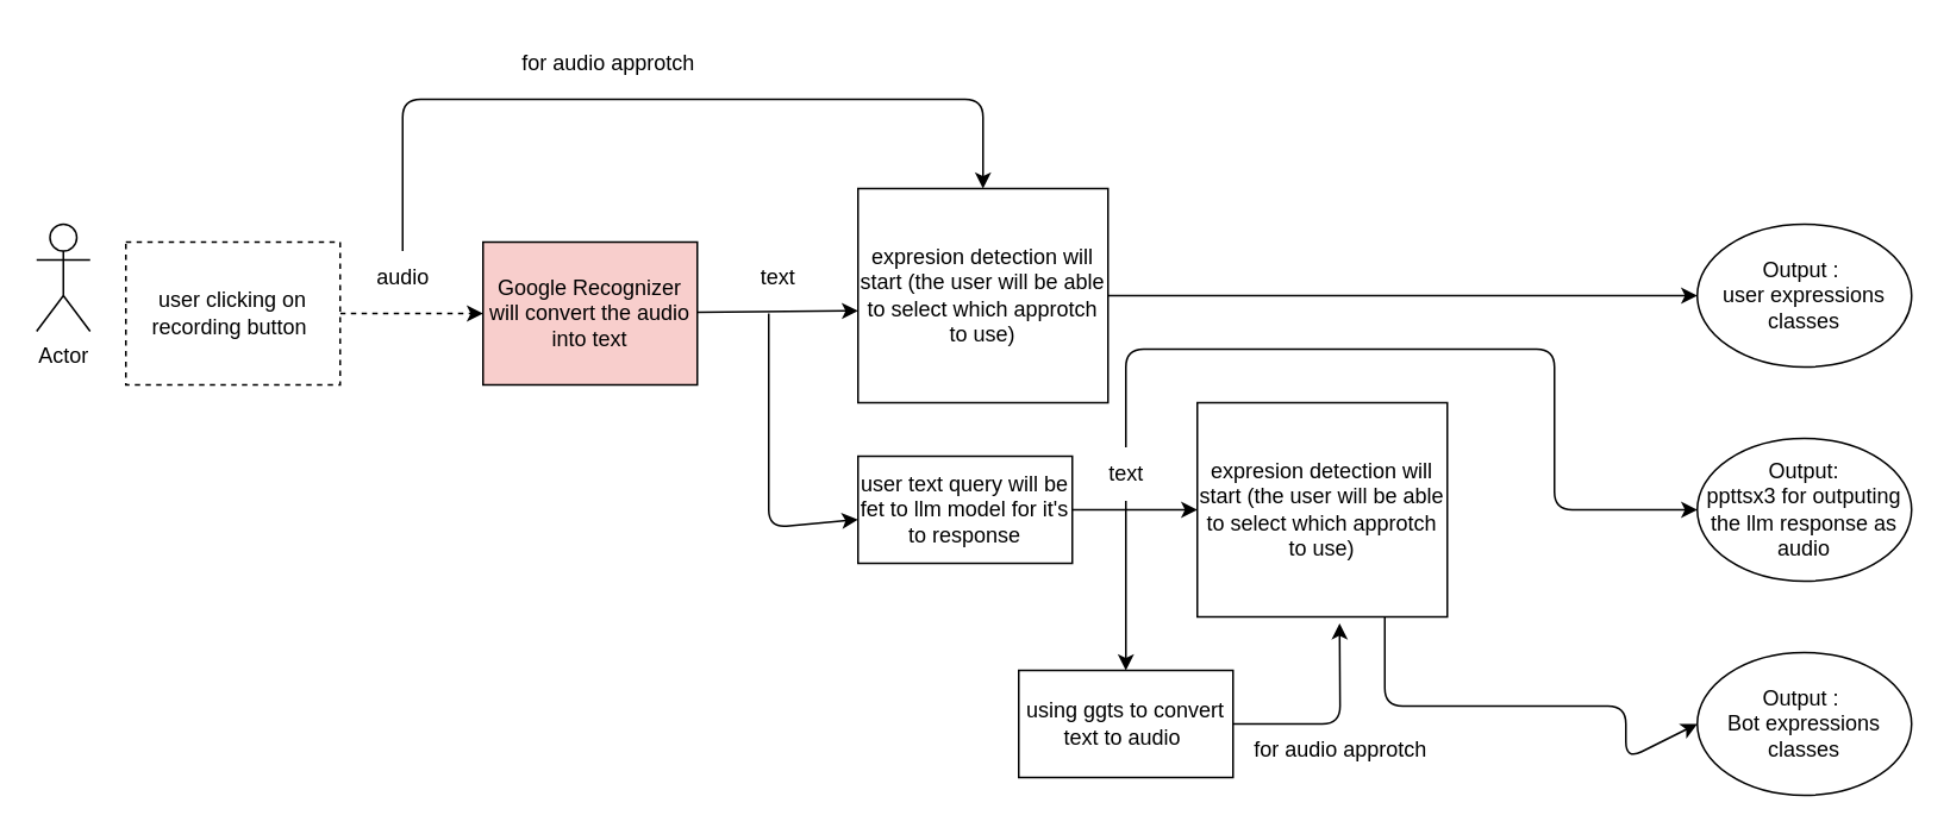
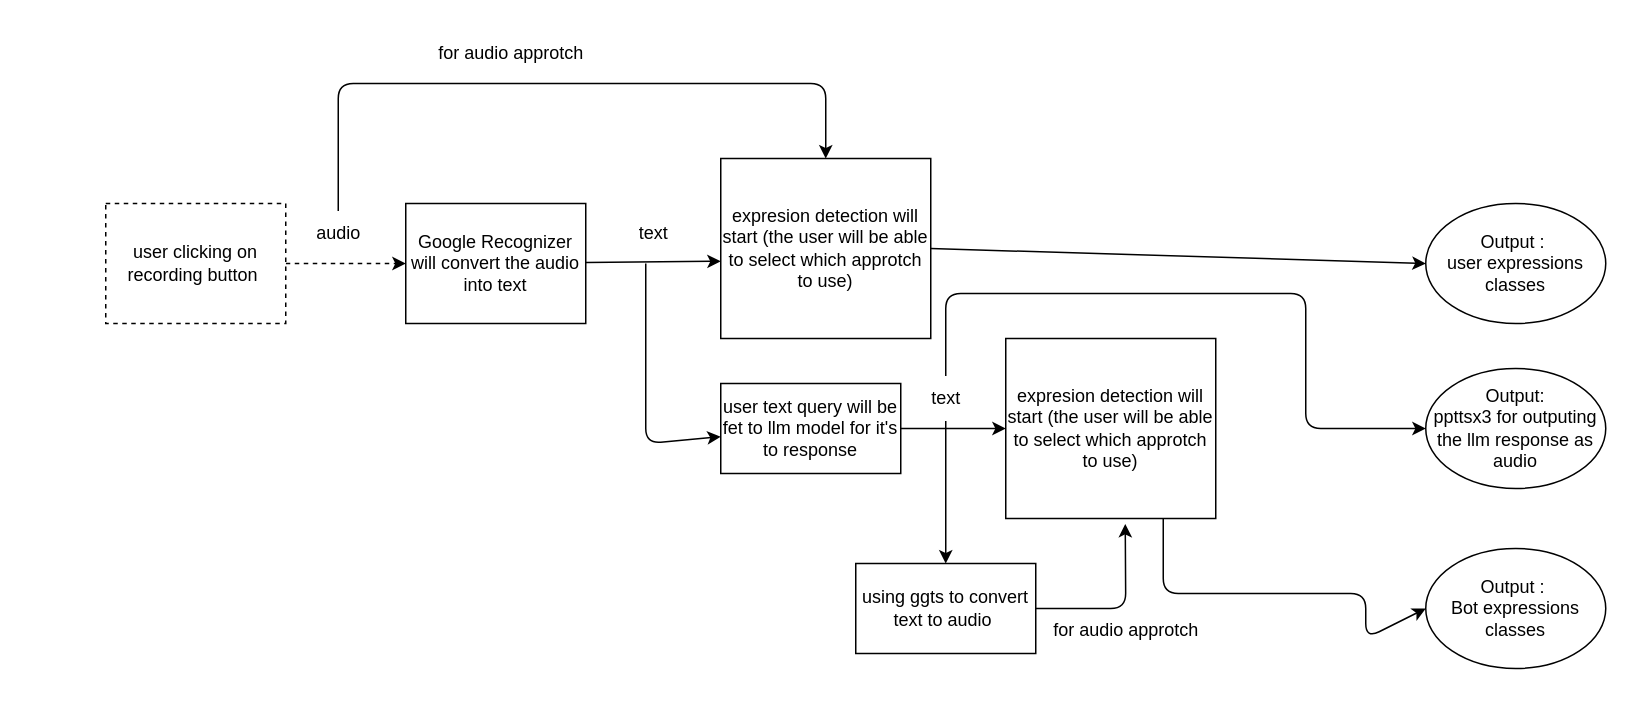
  <mxCell id="0" />
  <mxCell id="1" parent="0" />
  <mxCell id="2" style="edgeStyle=none;html=1;entryX=0;entryY=0.5;entryDx=0;entryDy=0;dashed=1;" edge="1" parent="1" source="3" target="6"><mxGeometry relative="1" as="geometry"><mxPoint x="380" y="165" as="targetPoint" /><Array as="points" /></mxGeometry></mxCell>
  <mxCell id="3" value="user clicking on recording button&amp;nbsp;" style="rounded=0;whiteSpace=wrap;html=1;dashed=1;" vertex="1" parent="1"><mxGeometry x="70" y="135" width="120" height="80" as="geometry" /></mxCell>
- <mxCell id="4" value="Actor" style="shape=umlActor;verticalLabelPosition=bottom;verticalAlign=top;html=1;outlineConnect=0;" vertex="1" parent="1"><mxGeometry x="20" y="125" width="30" height="60" as="geometry" /></mxCell>
  <mxCell id="5" style="edgeStyle=none;html=1;entryX=0;entryY=0.571;entryDx=0;entryDy=0;entryPerimeter=0;" edge="1" parent="1" source="6" target="8"><mxGeometry relative="1" as="geometry" /></mxCell>
- <mxCell id="6" value="Google Recognizer will convert the audio into text" style="rounded=0;whiteSpace=wrap;html=1;fillColor=#f8cecc;" vertex="1" parent="1"><mxGeometry x="270" y="135" width="120" height="80" as="geometry" /></mxCell>
+ <mxCell id="6" value="Google Recognizer will convert the audio into text" style="rounded=0;whiteSpace=wrap;html=1;" vertex="1" parent="1"><mxGeometry x="270" y="135" width="120" height="80" as="geometry" /></mxCell>
  <mxCell id="7" style="edgeStyle=none;html=1;exitX=1;exitY=0.5;exitDx=0;exitDy=0;entryX=0;entryY=0.5;entryDx=0;entryDy=0;" edge="1" parent="1" source="8" target="15"><mxGeometry relative="1" as="geometry" /></mxCell>
  <mxCell id="8" value="expresion detection will start (the user will be able to select which approtch to use)" style="rounded=0;whiteSpace=wrap;html=1;" vertex="1" parent="1"><mxGeometry x="480" y="105" width="140" height="120" as="geometry" /></mxCell>
  <mxCell id="9" style="edgeStyle=none;html=1;entryX=0.5;entryY=0;entryDx=0;entryDy=0;" edge="1" parent="1" source="10" target="8"><mxGeometry relative="1" as="geometry"><mxPoint x="225" y="95" as="targetPoint" /><Array as="points"><mxPoint x="225" y="55" /><mxPoint x="550" y="55" /></Array></mxGeometry></mxCell>
  <mxCell id="10" value="audio" style="text;html=1;align=center;verticalAlign=middle;resizable=0;points=[];autosize=1;strokeColor=none;fillColor=none;" vertex="1" parent="1"><mxGeometry x="200" y="140" width="50" height="30" as="geometry" /></mxCell>
  <mxCell id="11" value="" style="edgeStyle=none;html=1;" edge="1" parent="1" target="14"><mxGeometry relative="1" as="geometry"><mxPoint x="430" y="175" as="sourcePoint" /><Array as="points"><mxPoint x="430" y="295" /></Array></mxGeometry></mxCell>
  <mxCell id="12" value="text" style="text;html=1;align=center;verticalAlign=middle;resizable=0;points=[];autosize=1;strokeColor=none;fillColor=none;" vertex="1" parent="1"><mxGeometry x="415" y="140" width="40" height="30" as="geometry" /></mxCell>
  <mxCell id="13" style="edgeStyle=none;html=1;exitX=1;exitY=0.5;exitDx=0;exitDy=0;entryX=0;entryY=0.5;entryDx=0;entryDy=0;" edge="1" parent="1" source="14" target="17"><mxGeometry relative="1" as="geometry" /></mxCell>
  <mxCell id="14" value="user text query will be fet to llm model for it's to response" style="whiteSpace=wrap;html=1;" vertex="1" parent="1"><mxGeometry x="480" y="255" width="120" height="60" as="geometry" /></mxCell>
- <mxCell id="15" value="Output :&amp;nbsp;&lt;br&gt;user expressions classes" style="ellipse;whiteSpace=wrap;html=1;" vertex="1" parent="1"><mxGeometry x="950" y="125" width="120" height="80" as="geometry" /></mxCell>
+ <mxCell id="15" value="Output :&amp;nbsp;&lt;br&gt;user expressions classes" style="ellipse;whiteSpace=wrap;html=1;" vertex="1" parent="1"><mxGeometry x="950" y="135" width="120" height="80" as="geometry" /></mxCell>
  <mxCell id="16" value="" style="edgeStyle=none;html=1;entryX=0;entryY=0.5;entryDx=0;entryDy=0;exitX=0.75;exitY=1;exitDx=0;exitDy=0;" edge="1" parent="1" source="17" target="25"><mxGeometry relative="1" as="geometry"><mxPoint x="920.073" y="293.185" as="targetPoint" /><Array as="points"><mxPoint x="775" y="395" /><mxPoint x="910" y="395" /><mxPoint x="910" y="425" /></Array></mxGeometry></mxCell>
  <mxCell id="17" value="expresion detection will start (the user will be able to select which approtch to use)" style="rounded=0;whiteSpace=wrap;html=1;" vertex="1" parent="1"><mxGeometry x="670" y="225" width="140" height="120" as="geometry" /></mxCell>
  <mxCell id="18" value="" style="edgeStyle=none;html=1;" edge="1" parent="1" source="20" target="23"><mxGeometry relative="1" as="geometry" /></mxCell>
  <mxCell id="19" style="edgeStyle=none;html=1;entryX=0;entryY=0.5;entryDx=0;entryDy=0;" edge="1" parent="1" source="20" target="26"><mxGeometry relative="1" as="geometry"><mxPoint x="916.88" y="273.4" as="targetPoint" /><Array as="points"><mxPoint x="630" y="195" /><mxPoint x="870" y="195" /><mxPoint x="870" y="285" /></Array></mxGeometry></mxCell>
  <mxCell id="20" value="text" style="text;html=1;align=center;verticalAlign=middle;resizable=0;points=[];autosize=1;strokeColor=none;fillColor=none;" vertex="1" parent="1"><mxGeometry x="610" y="250" width="40" height="30" as="geometry" /></mxCell>
  <mxCell id="21" value="for audio approtch" style="text;html=1;align=center;verticalAlign=middle;resizable=0;points=[];autosize=1;strokeColor=none;fillColor=none;" vertex="1" parent="1"><mxGeometry x="280" y="20" width="120" height="30" as="geometry" /></mxCell>
  <mxCell id="22" style="edgeStyle=none;html=1;entryX=0.569;entryY=1.03;entryDx=0;entryDy=0;entryPerimeter=0;" edge="1" parent="1" source="23" target="17"><mxGeometry relative="1" as="geometry"><mxPoint x="750" y="405" as="targetPoint" /><Array as="points"><mxPoint x="750" y="405" /></Array></mxGeometry></mxCell>
  <mxCell id="23" value="using ggts to convert text to audio&amp;nbsp;" style="whiteSpace=wrap;html=1;" vertex="1" parent="1"><mxGeometry x="570" y="375" width="120" height="60" as="geometry" /></mxCell>
  <mxCell id="24" value="for audio approtch" style="text;html=1;align=center;verticalAlign=middle;resizable=0;points=[];autosize=1;strokeColor=none;fillColor=none;" vertex="1" parent="1"><mxGeometry x="690" y="405" width="120" height="30" as="geometry" /></mxCell>
  <mxCell id="25" value="Output :&amp;nbsp;&lt;br&gt;Bot expressions classes" style="ellipse;whiteSpace=wrap;html=1;" vertex="1" parent="1"><mxGeometry x="950" y="365" width="120" height="80" as="geometry" /></mxCell>
  <mxCell id="26" value="Output:&lt;br&gt;ppttsx3 for outputing the llm response as audio" style="ellipse;whiteSpace=wrap;html=1;" vertex="1" parent="1"><mxGeometry x="950" y="245" width="120" height="80" as="geometry" /></mxCell>
